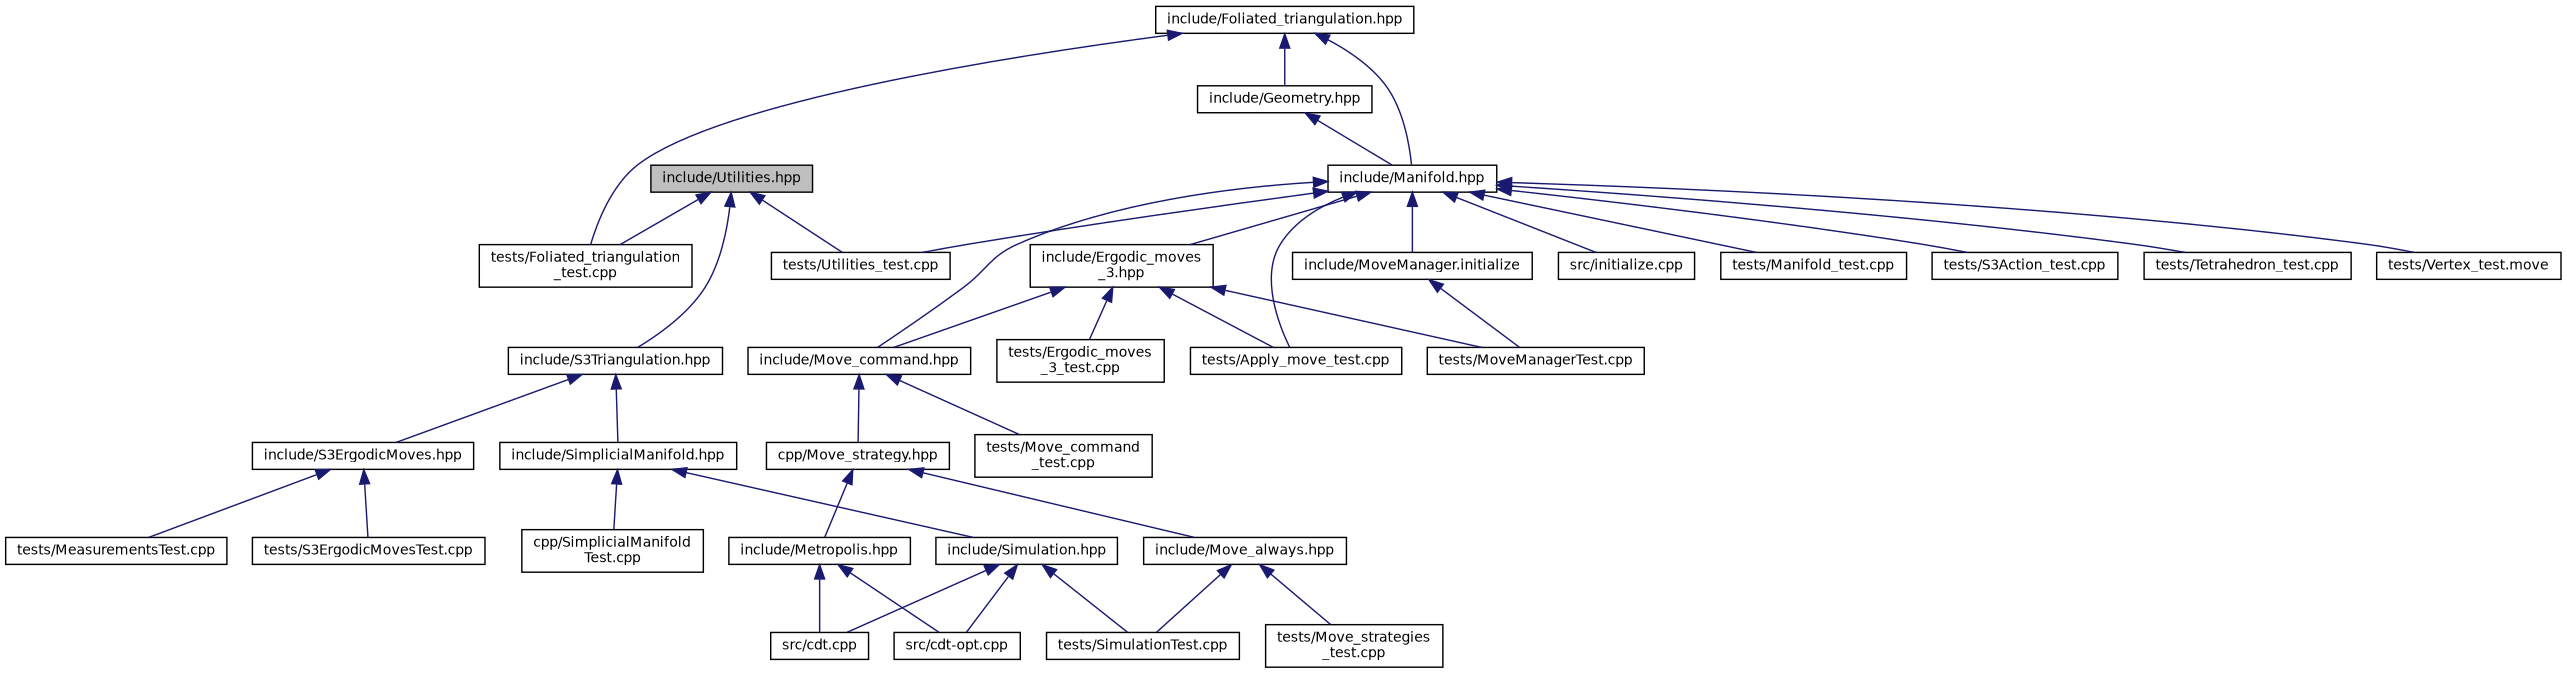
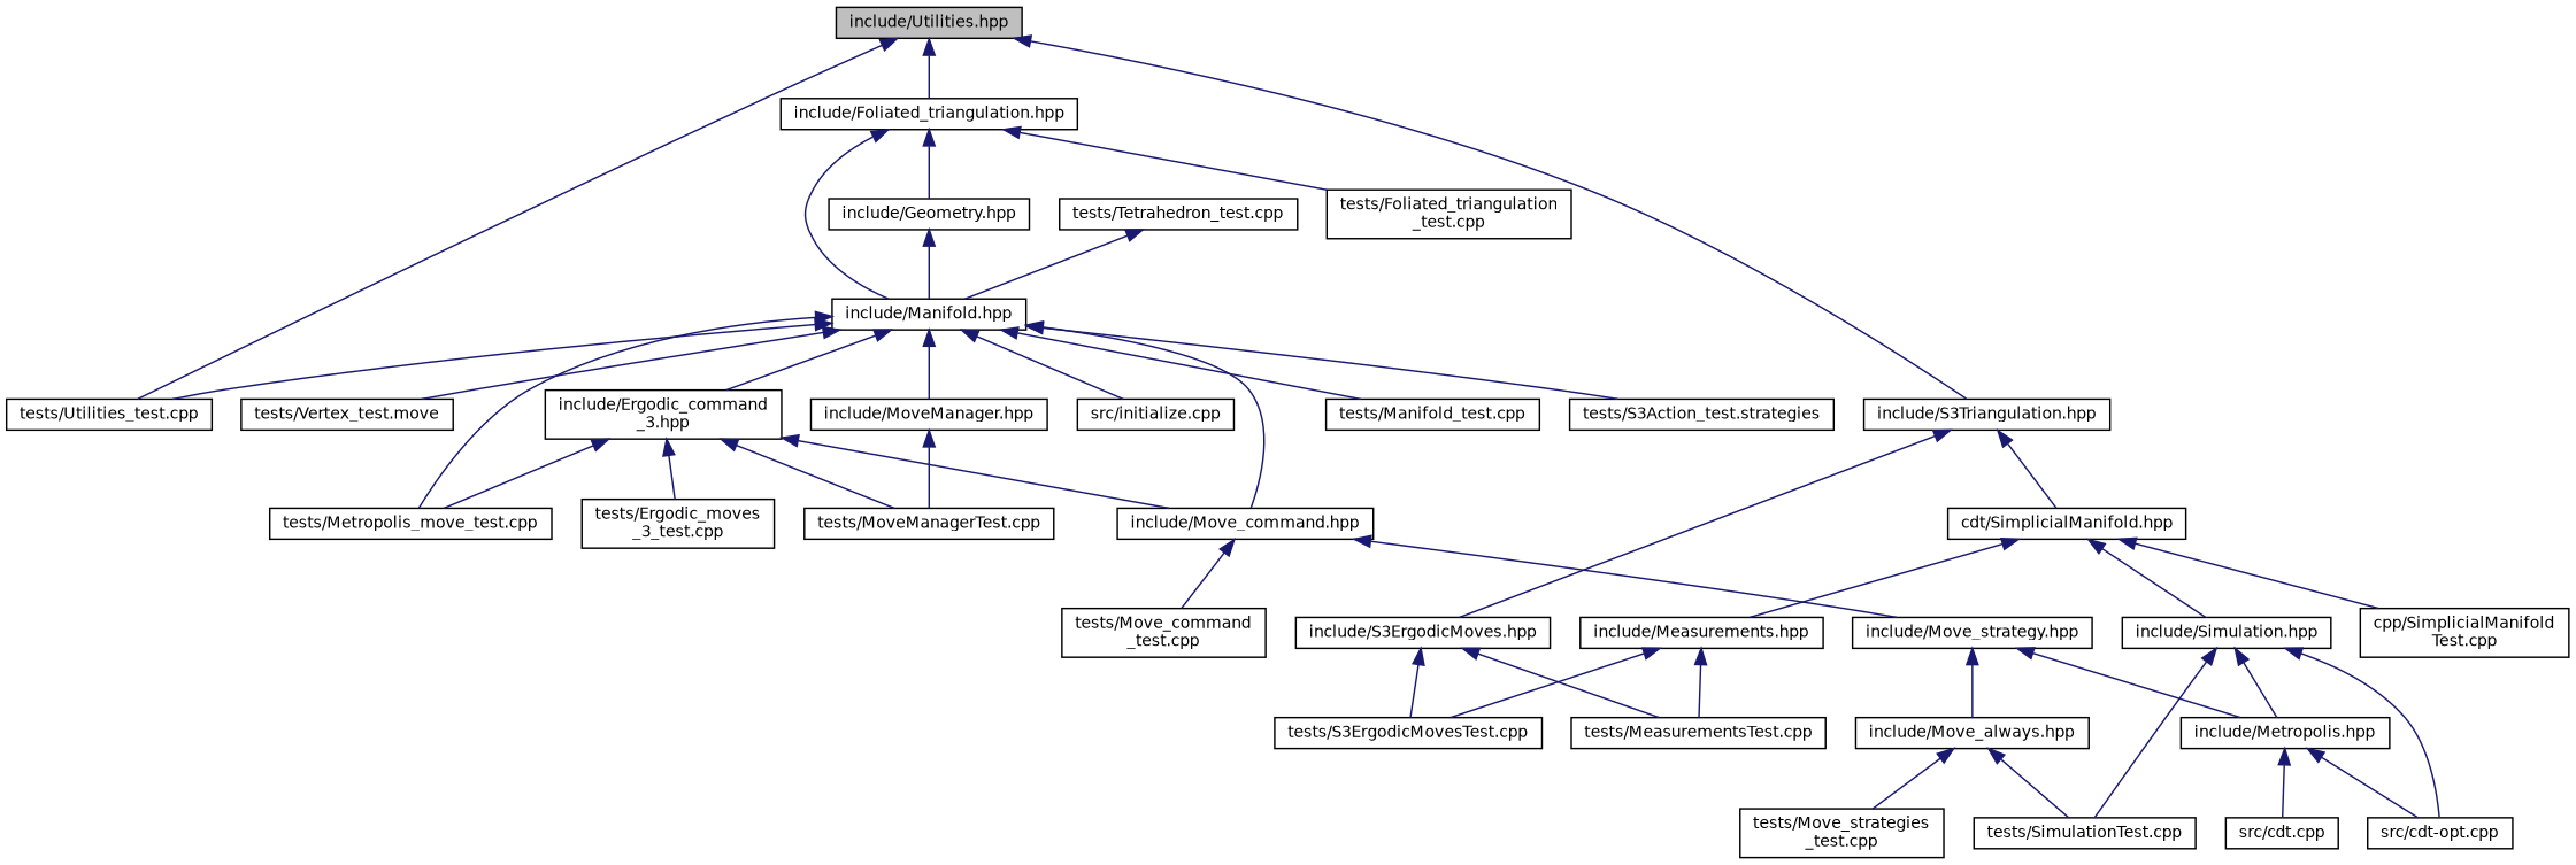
  digraph {
    fontname="DejaVu Sans"
    node [color=black fillcolor=white fontname="DejaVu Sans" fontsize=10 shape=record style=filled]
    edge [color=midnightblue dir=back fontname="DejaVu Sans" fontsize=10 labelfontname=Helvetica labelfontsize=10 style=solid]
    n1 [fillcolor=grey75 fontcolor=black height=0.2 label="include/Utilities.hpp" width=0.4]
    n2 [height=0.2 label="include/Foliated_triangulation.hpp" width=0.4]
    n3 [height=0.2 label="tests/Utilities_test.cpp" width=0.4]
    n4 [height=0.2 label="include/S3Triangulation.hpp" width=0.4]
    n5 [height=0.2 label="include/Manifold.hpp" width=0.4]
    n6 [height=0.2 label="include/Geometry.hpp" width=0.4]
    n7 [height=0.2 label="tests/Foliated_triangulation\l_test.cpp" width=0.4]
    n8 [height=0.2 label="include/S3ErgodicMoves.hpp" width=0.4]
-   n9 [height=0.2 label="include/SimplicialManifold.hpp" width=0.4]
-   n10 [height=0.2 label="include/Ergodic_moves\l_3.hpp" width=0.4]
+   n9 [height=0.2 label="cdt/SimplicialManifold.hpp" width=0.4]
+   n10 [height=0.2 label="include/Ergodic_command\l_3.hpp" width=0.4]
    n11 [height=0.2 label="include/Move_command.hpp" width=0.4]
-   n12 [height=0.2 label="tests/Apply_move_test.cpp" width=0.4]
-   n13 [height=0.2 label="include/MoveManager.initialize" width=0.4]
+   n12 [height=0.2 label="tests/Metropolis_move_test.cpp" width=0.4]
+   n13 [height=0.2 label="include/MoveManager.hpp" width=0.4]
    n14 [height=0.2 label="src/initialize.cpp" width=0.4]
    n15 [height=0.2 label="tests/Manifold_test.cpp" width=0.4]
-   n16 [height=0.2 label="tests/S3Action_test.cpp" width=0.4]
+   n16 [height=0.2 label="tests/S3Action_test.strategies" width=0.4]
    n17 [height=0.2 label="tests/Tetrahedron_test.cpp" width=0.4]
    n18 [height=0.2 label="tests/Vertex_test.move" width=0.4]
    n19 [height=0.2 label="tests/Ergodic_moves\l_3_test.cpp" width=0.4]
    n20 [height=0.2 label="tests/MoveManagerTest.cpp" width=0.4]
-   n21 [height=0.2 label="cpp/Move_strategy.hpp" width=0.4]
+   n21 [height=0.2 label="include/Move_strategy.hpp" width=0.4]
    n22 [height=0.2 label="tests/Move_command\l_test.cpp" width=0.4]
    n23 [height=0.2 label="include/Metropolis.hpp" width=0.4]
    n24 [height=0.2 label="include/Move_always.hpp" width=0.4]
    n25 [height=0.2 label="src/cdt-opt.cpp" width=0.4]
    n26 [height=0.2 label="src/cdt.cpp" width=0.4]
    n27 [height=0.2 label="tests/Move_strategies\l_test.cpp" width=0.4]
    n28 [height=0.2 label="tests/SimulationTest.cpp" width=0.4]
    n29 [height=0.2 label="tests/MeasurementsTest.cpp" width=0.4]
    n30 [height=0.2 label="tests/S3ErgodicMovesTest.cpp" width=0.4]
+   n31 [height=0.2 label="include/Measurements.hpp" width=0.4]
    n32 [height=0.2 label="include/Simulation.hpp" width=0.4]
    n33 [height=0.2 label="cpp/SimplicialManifold\lTest.cpp" width=0.4]
-   n1 -> n7
+   n1 -> n2
    n1 -> n3
    n1 -> n4
    n2 -> n5
    n2 -> n6
    n2 -> n7
    n4 -> n8
    n4 -> n9
    n5 -> n3
    n5 -> n10
    n5 -> n11
    n5 -> n12
    n5 -> n13
    n5 -> n14
    n5 -> n15
    n5 -> n16
-   n5 -> n17
+   n17 -> n5
    n5 -> n18
    n6 -> n5
    n8 -> n29
    n8 -> n30
+   n9 -> n31
    n9 -> n32
    n9 -> n33
    n10 -> n11
    n10 -> n12
    n10 -> n19
    n10 -> n20
    n11 -> n21
    n11 -> n22
    n13 -> n20
    n21 -> n23
    n21 -> n24
    n23 -> n25
    n23 -> n26
    n24 -> n27
    n24 -> n28
+   n31 -> n29
+   n31 -> n30
    n32 -> n25
-   n32 -> n26
+   n32 -> n23
    n32 -> n28
  }
